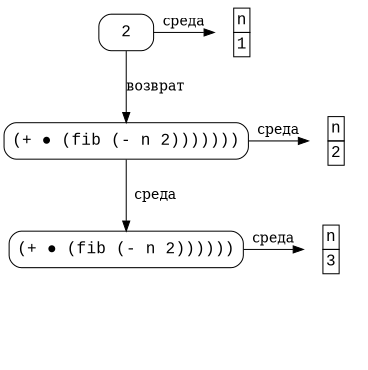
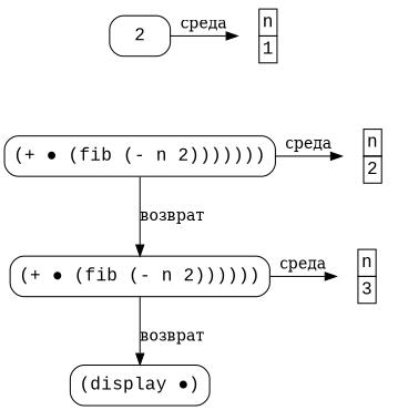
  digraph {
    fontname="Courier New"
    node [fontname="Courier New" fontsize=16 shape=rect style=rounded]
    n1 [label=2]
    n2 [label=<       <table border="0" cellborder="1" cellspacing="0">       <tr><td>n</td></tr>       <tr><td>1</td></tr>       </table>     > shape=none]
    n3 [label="(+ ● (fib (- n 2)))))))\n"]
    n4 [label=<       <table border="0" cellborder="1" cellspacing="0">       <tr><td>n</td></tr>       <tr><td>2</td></tr>       </table>     > shape=none]
    n5 [label="(+ ● (fib (- n 2))))))\n"]
    n6 [label=<       <table border="0" cellborder="1" cellspacing="0">       <tr><td>n</td></tr>       <tr><td>3</td></tr>       </table>     > shape=none]
+   n7 [label="(display ●)"]
    subgraph sub_1 {
      rank=same
      n1
      n2
    }
    subgraph sub_2 {
      rank=same
      n3
      n4
    }
    subgraph sub_3 {
      rank=same
      n5
      n6
    }
    n1 -> n2 [label="среда"]
-   n1 -> n3 [label="возврат"]
    n3 -> n4 [label="среда"]
-   n3 -> n5 [label="среда"]
+   n3 -> n5 [label="возврат"]
    n5 -> n6 [label="среда"]
+   n5 -> n7 [label="возврат"]
  }
